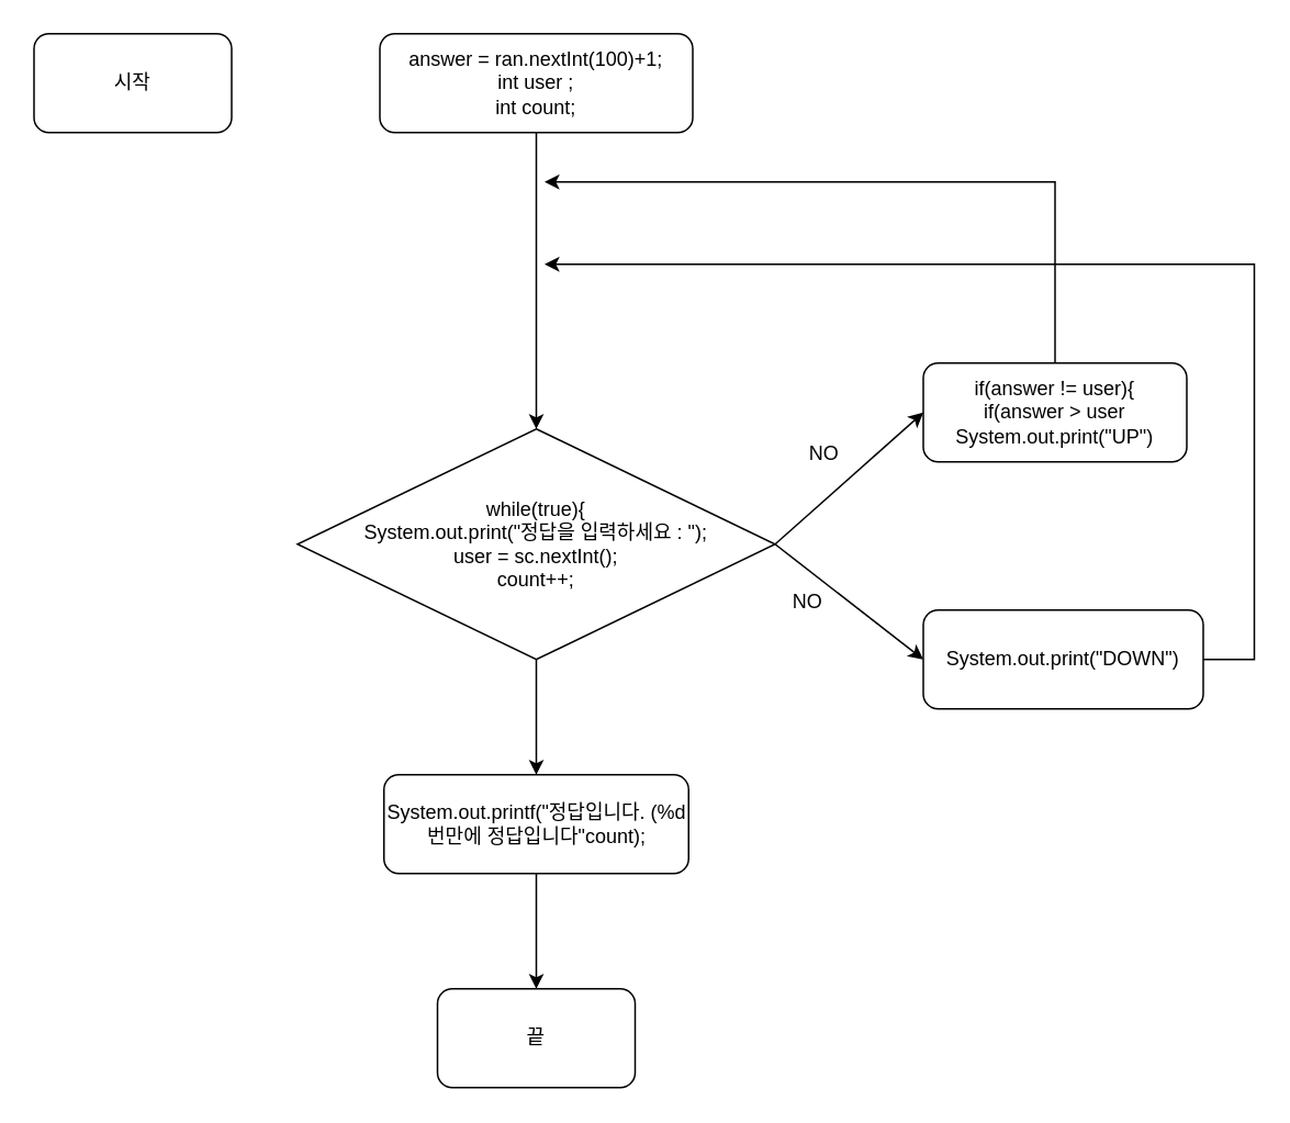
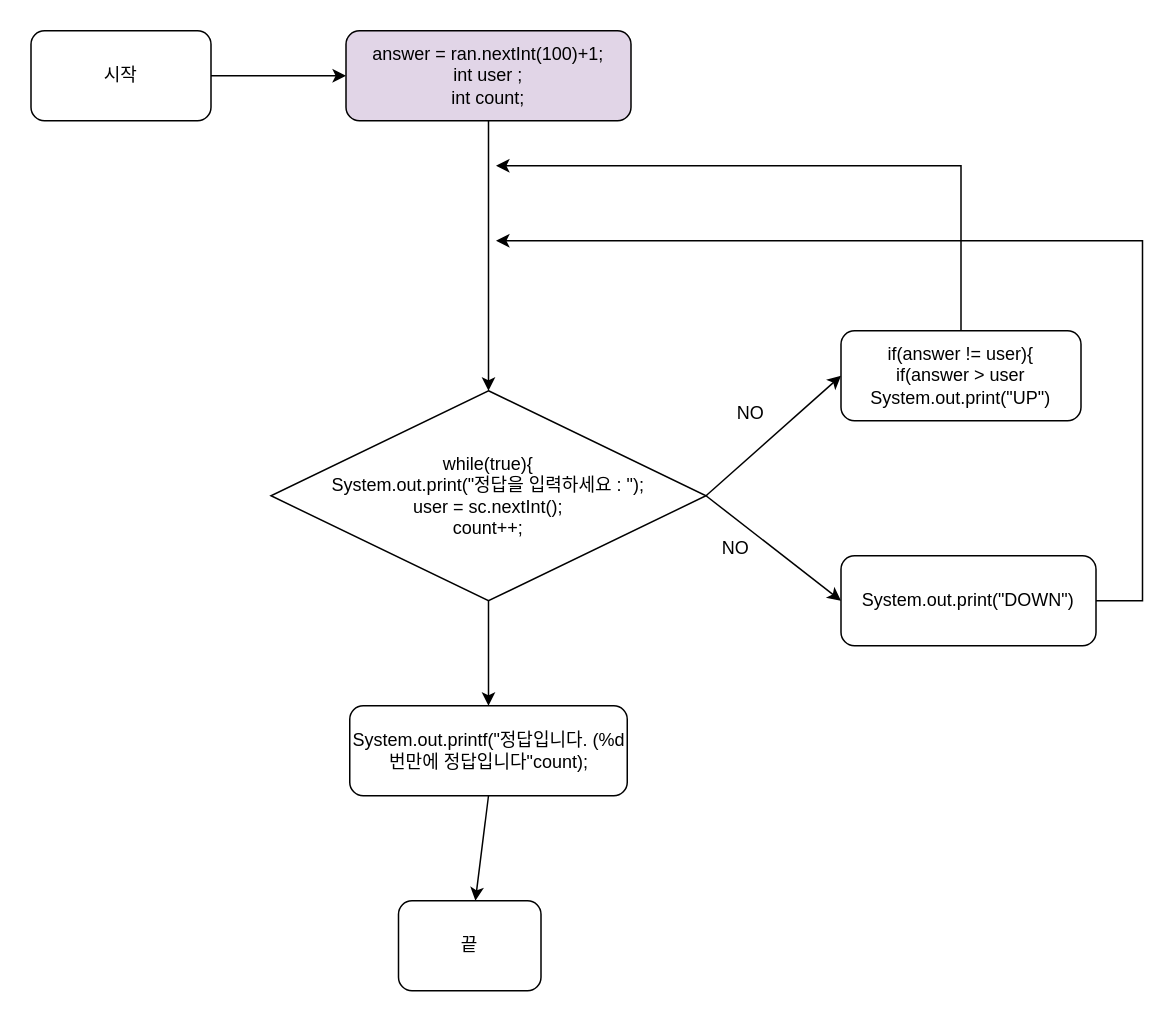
  <mxCell id="0" />
  <mxCell id="1" parent="0" />
  <mxCell id="2" value="시작" style="rounded=1;whiteSpace=wrap;html=1;" vertex="1" parent="1"><mxGeometry x="20" y="20" width="120" height="60" as="geometry" /></mxCell>
- <mxCell id="3" value="answer = ran.nextInt(100)+1;&lt;br&gt;int user ;&lt;br&gt;int count;" style="rounded=1;whiteSpace=wrap;html=1;" vertex="1" parent="1"><mxGeometry x="230" y="20" width="190" height="60" as="geometry" /></mxCell>
+ <mxCell id="3" value="answer = ran.nextInt(100)+1;&lt;br&gt;int user ;&lt;br&gt;int count;" style="rounded=1;whiteSpace=wrap;html=1;fillColor=#e1d5e7;" vertex="1" parent="1"><mxGeometry x="230" y="20" width="190" height="60" as="geometry" /></mxCell>
  <mxCell id="4" value="while(true){&lt;br&gt;System.out.print(&quot;정답을 입력하세요 : &quot;);&lt;br&gt;user = sc.nextInt();&lt;br&gt;count++;" style="rhombus;whiteSpace=wrap;html=1;" vertex="1" parent="1"><mxGeometry x="180" y="260" width="290" height="140" as="geometry" /></mxCell>
  <mxCell id="5" value="if(answer != user){&lt;br&gt;if(answer &amp;gt; user&lt;br&gt;System.out.print(&quot;UP&quot;)" style="rounded=1;whiteSpace=wrap;html=1;" vertex="1" parent="1"><mxGeometry x="560" y="220" width="160" height="60" as="geometry" /></mxCell>
  <mxCell id="6" style="edgeStyle=orthogonalEdgeStyle;rounded=0;orthogonalLoop=1;jettySize=auto;html=1;exitX=1;exitY=0.5;exitDx=0;exitDy=0;" edge="1" parent="1" source="7"><mxGeometry relative="1" as="geometry"><mxPoint x="330" y="160" as="targetPoint" /><Array as="points"><mxPoint x="761" y="400" /><mxPoint x="761" y="160" /></Array></mxGeometry></mxCell>
  <mxCell id="7" value="System.out.print(&quot;DOWN&quot;)&lt;br&gt;" style="rounded=1;whiteSpace=wrap;html=1;" vertex="1" parent="1"><mxGeometry x="560" y="370" width="170" height="60" as="geometry" /></mxCell>
  <mxCell id="8" value="" style="endArrow=classic;html=1;rounded=0;exitX=1;exitY=0.5;exitDx=0;exitDy=0;entryX=0;entryY=0.5;entryDx=0;entryDy=0;" edge="1" parent="1" source="4" target="5"><mxGeometry width="50" height="50" relative="1" as="geometry"><mxPoint x="430" y="280" as="sourcePoint" /><mxPoint x="450" y="370" as="targetPoint" /></mxGeometry></mxCell>
  <mxCell id="9" value="" style="endArrow=classic;html=1;rounded=0;exitX=1;exitY=0.5;exitDx=0;exitDy=0;entryX=0;entryY=0.5;entryDx=0;entryDy=0;" edge="1" parent="1" source="4" target="7"><mxGeometry width="50" height="50" relative="1" as="geometry"><mxPoint x="400" y="420" as="sourcePoint" /><mxPoint x="560" y="350" as="targetPoint" /></mxGeometry></mxCell>
  <mxCell id="10" value="NO" style="text;html=1;strokeColor=none;fillColor=none;align=center;verticalAlign=middle;whiteSpace=wrap;rounded=0;" vertex="1" parent="1"><mxGeometry x="460" y="350" width="60" height="30" as="geometry" /></mxCell>
  <mxCell id="11" value="NO" style="text;html=1;strokeColor=none;fillColor=none;align=center;verticalAlign=middle;whiteSpace=wrap;rounded=0;" vertex="1" parent="1"><mxGeometry x="470" y="260" width="60" height="30" as="geometry" /></mxCell>
+ <mxCell id="12" value="" style="endArrow=classic;html=1;rounded=0;exitX=1;exitY=0.5;exitDx=0;exitDy=0;entryX=0;entryY=0.5;entryDx=0;entryDy=0;" edge="1" parent="1" source="2" target="3"><mxGeometry width="50" height="50" relative="1" as="geometry"><mxPoint x="400" y="420" as="sourcePoint" /><mxPoint x="450" y="370" as="targetPoint" /></mxGeometry></mxCell>
  <mxCell id="13" value="" style="endArrow=classic;html=1;rounded=0;exitX=0.5;exitY=1;exitDx=0;exitDy=0;entryX=0.5;entryY=0;entryDx=0;entryDy=0;" edge="1" parent="1" source="3" target="4"><mxGeometry width="50" height="50" relative="1" as="geometry"><mxPoint x="400" y="60" as="sourcePoint" /><mxPoint x="450" y="10" as="targetPoint" /></mxGeometry></mxCell>
  <mxCell id="14" value="" style="endArrow=classic;html=1;rounded=0;exitX=0.5;exitY=0;exitDx=0;exitDy=0;" edge="1" parent="1" source="5"><mxGeometry width="50" height="50" relative="1" as="geometry"><mxPoint x="400" y="360" as="sourcePoint" /><mxPoint x="330" y="110" as="targetPoint" /><Array as="points"><mxPoint x="640" y="110" /></Array></mxGeometry></mxCell>
  <mxCell id="15" value="" style="endArrow=classic;html=1;rounded=0;exitX=0.5;exitY=1;exitDx=0;exitDy=0;" edge="1" parent="1" source="4"><mxGeometry width="50" height="50" relative="1" as="geometry"><mxPoint x="400" y="360" as="sourcePoint" /><mxPoint x="325" y="470" as="targetPoint" /></mxGeometry></mxCell>
  <mxCell id="16" value="System.out.printf(&quot;정답입니다. (%d번만에 정답입니다&quot;count);" style="rounded=1;whiteSpace=wrap;html=1;" vertex="1" parent="1"><mxGeometry x="232.5" y="470" width="185" height="60" as="geometry" /></mxCell>
  <mxCell id="17" value="" style="endArrow=classic;html=1;rounded=0;exitX=0.5;exitY=1;exitDx=0;exitDy=0;" edge="1" parent="1" source="16" target="18"><mxGeometry width="50" height="50" relative="1" as="geometry"><mxPoint x="360" y="560" as="sourcePoint" /><mxPoint x="325" y="630" as="targetPoint" /></mxGeometry></mxCell>
- <mxCell id="18" value="끝" style="rounded=1;whiteSpace=wrap;html=1;" vertex="1" parent="1"><mxGeometry x="265" y="600" width="120" height="60" as="geometry" /></mxCell>
+ <mxCell id="18" value="끝" style="rounded=1;whiteSpace=wrap;html=1;" vertex="1" parent="1"><mxGeometry x="265" y="600" width="95" height="60" as="geometry" /></mxCell>
